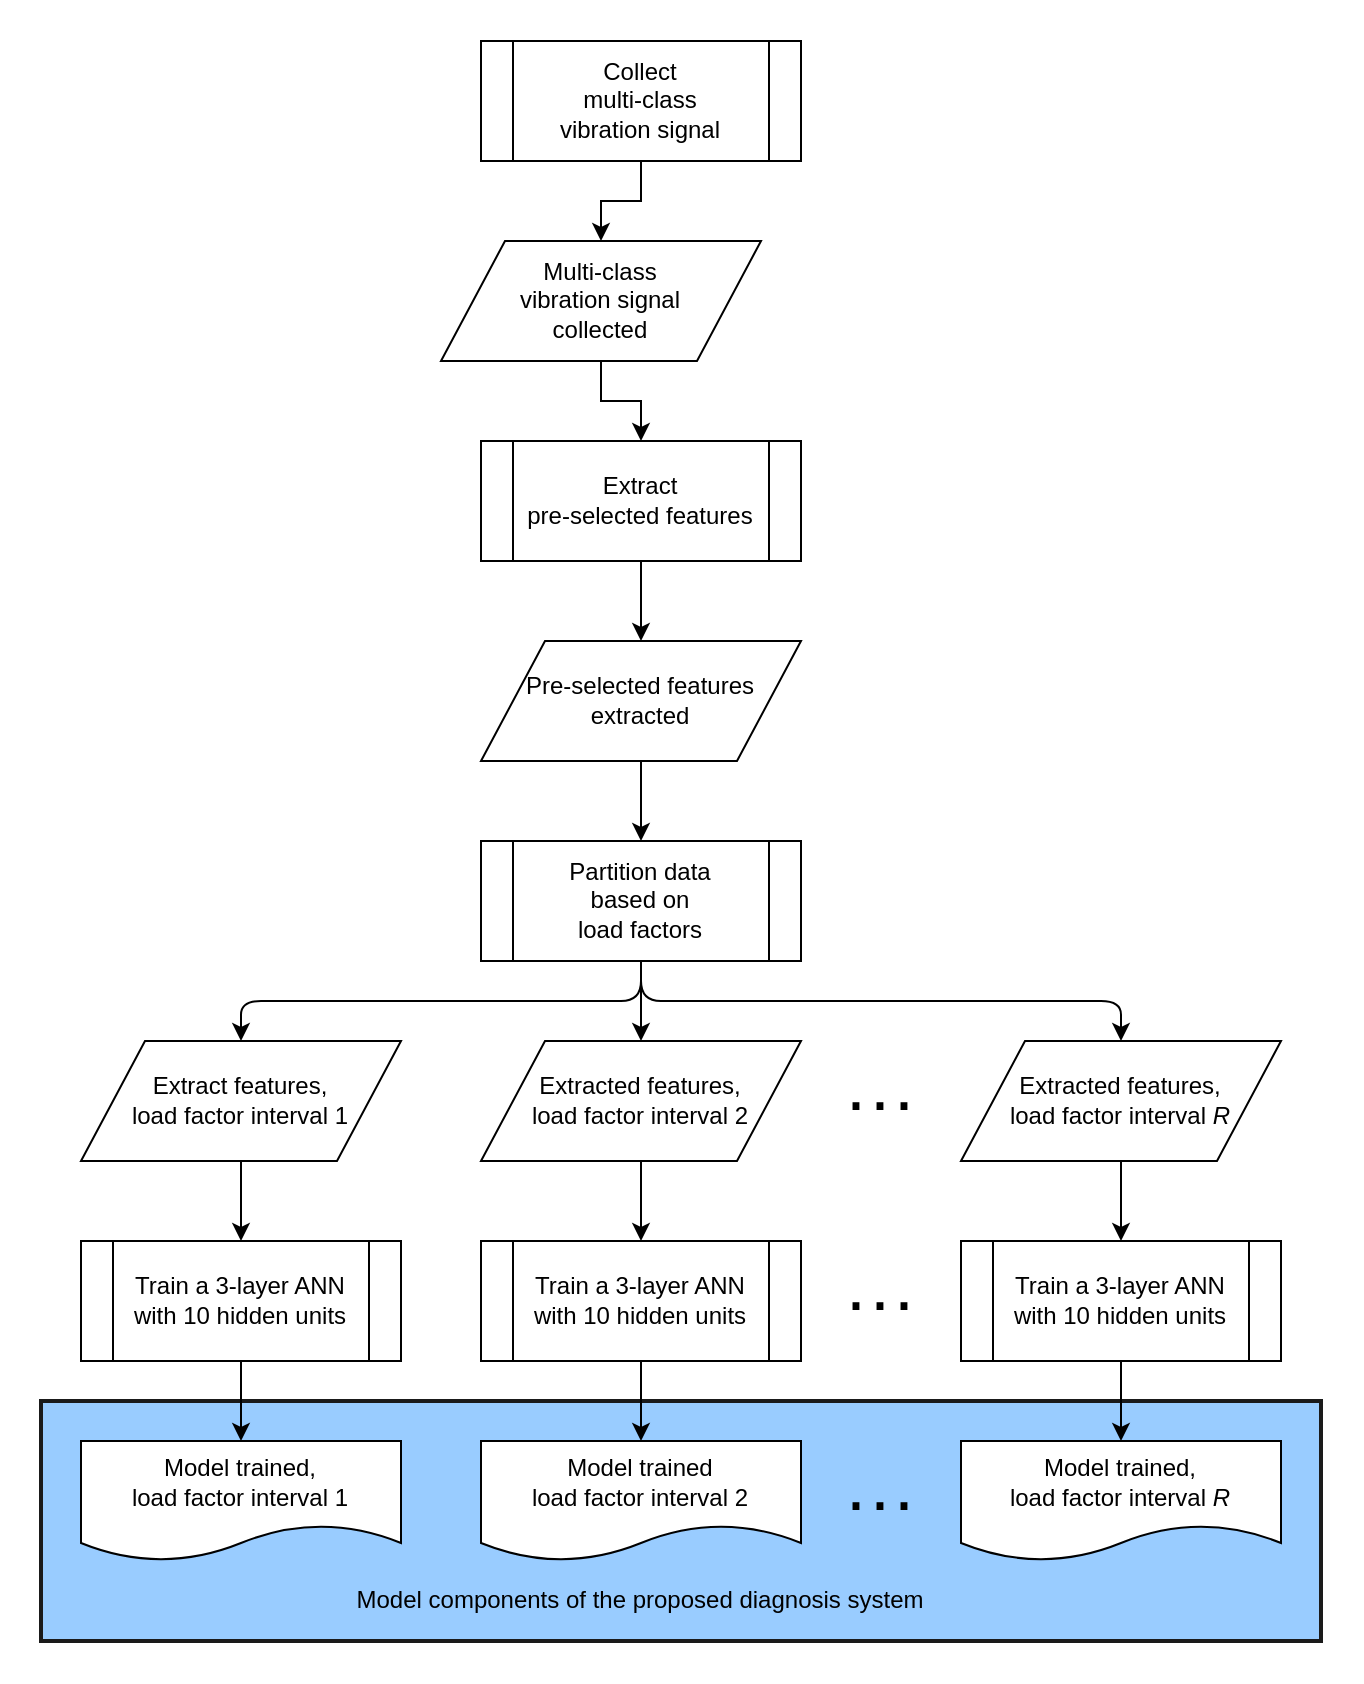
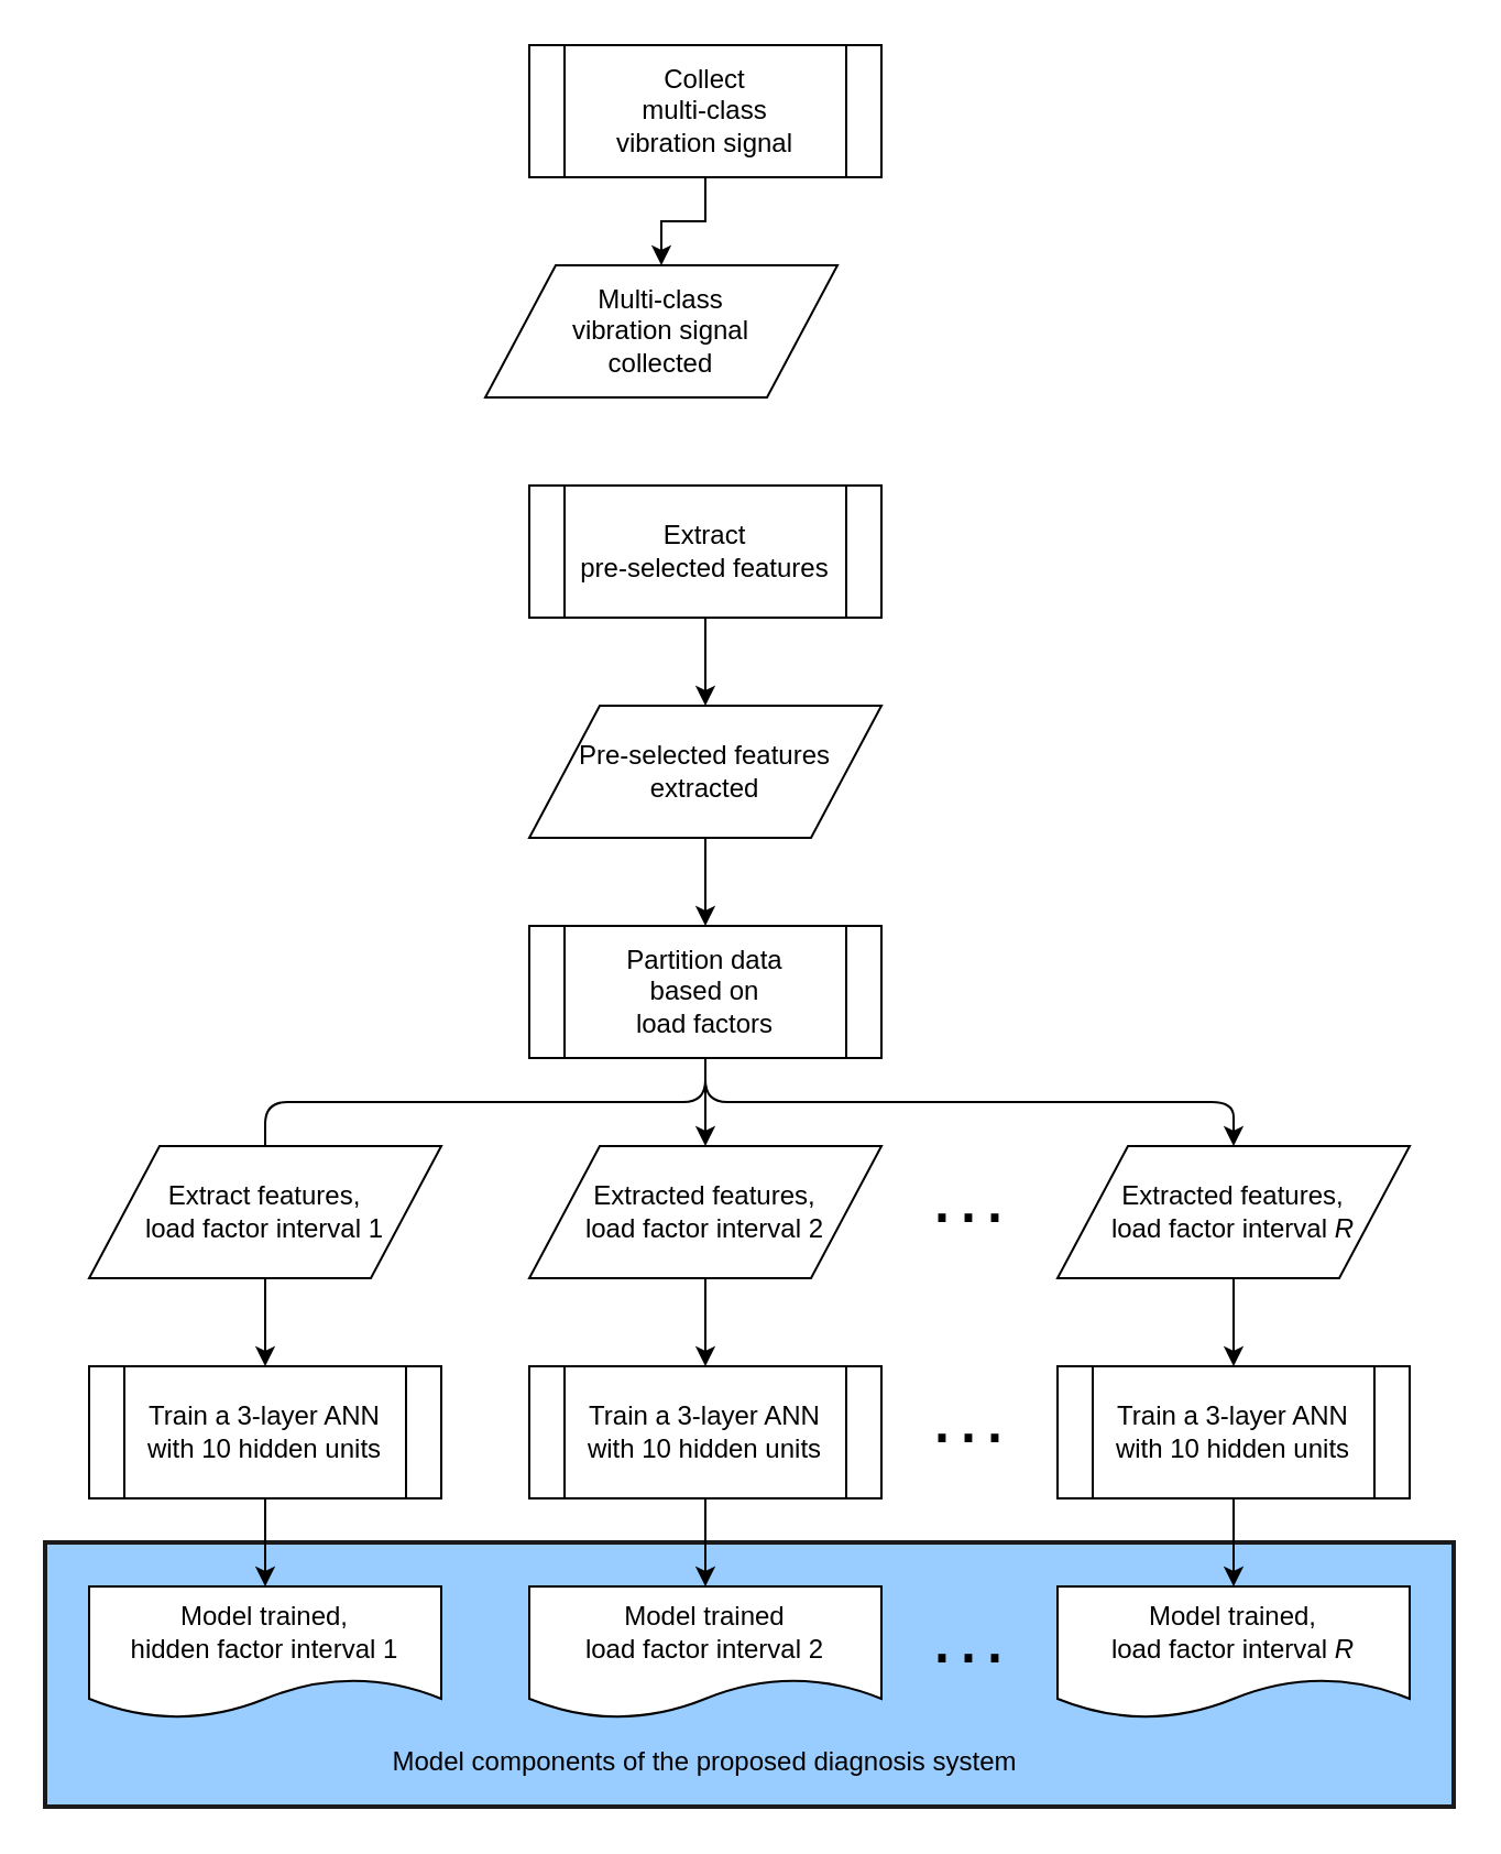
  <mxCell id="0" />
  <mxCell id="1" parent="0" />
  <mxCell id="2" value="" style="rounded=0;whiteSpace=wrap;html=1;labelBackgroundColor=none;strokeColor=#1A1A1A;strokeWidth=2;fillColor=#99CCFF;fontSize=18;fontColor=#000000;align=center;" parent="1" vertex="1"><mxGeometry x="20" y="700" width="640" height="120" as="geometry" /></mxCell>
  <mxCell id="3" value="" style="edgeStyle=orthogonalEdgeStyle;rounded=0;orthogonalLoop=1;jettySize=auto;html=1;" parent="1" source="4" target="6" edge="1"><mxGeometry relative="1" as="geometry" /></mxCell>
  <mxCell id="4" value="Collect&lt;br&gt;multi-class&lt;br&gt;vibration signal" style="shape=process;whiteSpace=wrap;html=1;backgroundOutline=1;" parent="1" vertex="1"><mxGeometry x="240" y="20" width="160" height="60" as="geometry" /></mxCell>
- <mxCell id="5" value="" style="edgeStyle=orthogonalEdgeStyle;rounded=0;orthogonalLoop=1;jettySize=auto;html=1;" parent="1" source="6" target="8" edge="1"><mxGeometry relative="1" as="geometry" /></mxCell>
  <mxCell id="6" value="Multi-class&lt;br&gt;vibration signal&lt;br&gt;collected" style="shape=parallelogram;perimeter=parallelogramPerimeter;whiteSpace=wrap;html=1;" parent="1" vertex="1"><mxGeometry x="220" y="120" width="160" height="60" as="geometry" /></mxCell>
  <mxCell id="7" value="" style="edgeStyle=orthogonalEdgeStyle;rounded=0;orthogonalLoop=1;jettySize=auto;html=1;" parent="1" source="8" target="10" edge="1"><mxGeometry relative="1" as="geometry" /></mxCell>
  <mxCell id="8" value="Extract&lt;br&gt;pre-selected features" style="shape=process;whiteSpace=wrap;html=1;backgroundOutline=1;" parent="1" vertex="1"><mxGeometry x="240" y="220" width="160" height="60" as="geometry" /></mxCell>
  <mxCell id="9" value="" style="edgeStyle=orthogonalEdgeStyle;rounded=0;orthogonalLoop=1;jettySize=auto;html=1;" parent="1" source="10" target="12" edge="1"><mxGeometry relative="1" as="geometry" /></mxCell>
  <mxCell id="10" value="Pre-selected features&lt;br&gt;extracted" style="shape=parallelogram;perimeter=parallelogramPerimeter;whiteSpace=wrap;html=1;" parent="1" vertex="1"><mxGeometry x="240" y="320" width="160" height="60" as="geometry" /></mxCell>
  <mxCell id="11" value="" style="edgeStyle=orthogonalEdgeStyle;rounded=0;orthogonalLoop=1;jettySize=auto;html=1;" parent="1" source="12" target="14" edge="1"><mxGeometry relative="1" as="geometry" /></mxCell>
  <mxCell id="12" value="Partition data&lt;br&gt;based on&lt;br&gt;load factors" style="shape=process;whiteSpace=wrap;html=1;backgroundOutline=1;" parent="1" vertex="1"><mxGeometry x="240" y="420" width="160" height="60" as="geometry" /></mxCell>
  <mxCell id="13" value="" style="edgeStyle=orthogonalEdgeStyle;rounded=0;orthogonalLoop=1;jettySize=auto;html=1;" parent="1" source="14" target="25" edge="1"><mxGeometry relative="1" as="geometry" /></mxCell>
  <mxCell id="14" value="Extracted features,&lt;br&gt;load factor interval 2" style="shape=parallelogram;perimeter=parallelogramPerimeter;whiteSpace=wrap;html=1;" parent="1" vertex="1"><mxGeometry x="240" y="520" width="160" height="60" as="geometry" /></mxCell>
  <mxCell id="15" value="" style="edgeStyle=orthogonalEdgeStyle;rounded=0;orthogonalLoop=1;jettySize=auto;html=1;" parent="1" source="16" target="23" edge="1"><mxGeometry relative="1" as="geometry" /></mxCell>
  <mxCell id="16" value="Extract features,&lt;br&gt;load factor interval 1" style="shape=parallelogram;perimeter=parallelogramPerimeter;whiteSpace=wrap;html=1;" parent="1" vertex="1"><mxGeometry x="40" y="520" width="160" height="60" as="geometry" /></mxCell>
  <mxCell id="17" value="&lt;font style=&quot;font-size: 36px&quot;&gt;···&lt;/font&gt;" style="text;html=1;strokeColor=none;fillColor=none;align=center;verticalAlign=middle;whiteSpace=wrap;rounded=0;" parent="1" vertex="1"><mxGeometry x="420" y="540" width="40" height="20" as="geometry" /></mxCell>
  <mxCell id="18" value="" style="edgeStyle=orthogonalEdgeStyle;rounded=0;orthogonalLoop=1;jettySize=auto;html=1;" parent="1" source="19" target="27" edge="1"><mxGeometry relative="1" as="geometry" /></mxCell>
  <mxCell id="19" value="Extracted features,&lt;br&gt;load factor interval&amp;nbsp;&lt;i&gt;R&lt;/i&gt;" style="shape=parallelogram;perimeter=parallelogramPerimeter;whiteSpace=wrap;html=1;" parent="1" vertex="1"><mxGeometry x="480" y="520" width="160" height="60" as="geometry" /></mxCell>
- <mxCell id="20" value="" style="endArrow=classic;html=1;exitX=0.5;exitY=1;exitDx=0;exitDy=0;entryX=0.5;entryY=0;entryDx=0;entryDy=0;" parent="1" source="12" target="16" edge="1"><mxGeometry width="50" height="50" relative="1" as="geometry"><mxPoint x="40" y="650" as="sourcePoint" /><mxPoint x="90" y="600" as="targetPoint" /><Array as="points"><mxPoint x="320" y="500" /><mxPoint x="120" y="500" /></Array></mxGeometry></mxCell>
+ <mxCell id="20" value="" style="endArrow=none;html=1;exitX=0.5;exitY=1;exitDx=0;exitDy=0;entryX=0.5;entryY=0;entryDx=0;entryDy=0;" parent="1" source="12" target="16" edge="1"><mxGeometry width="50" height="50" relative="1" as="geometry"><mxPoint x="40" y="650" as="sourcePoint" /><mxPoint x="90" y="600" as="targetPoint" /><Array as="points"><mxPoint x="320" y="500" /><mxPoint x="120" y="500" /></Array></mxGeometry></mxCell>
  <mxCell id="21" value="" style="endArrow=classic;html=1;exitX=0.5;exitY=1;exitDx=0;exitDy=0;entryX=0.5;entryY=0;entryDx=0;entryDy=0;" parent="1" source="12" target="19" edge="1"><mxGeometry width="50" height="50" relative="1" as="geometry"><mxPoint x="40" y="650" as="sourcePoint" /><mxPoint x="90" y="600" as="targetPoint" /><Array as="points"><mxPoint x="320" y="500" /><mxPoint x="560" y="500" /></Array></mxGeometry></mxCell>
  <mxCell id="22" value="" style="edgeStyle=orthogonalEdgeStyle;rounded=0;orthogonalLoop=1;jettySize=auto;html=1;" parent="1" source="23" target="29" edge="1"><mxGeometry relative="1" as="geometry" /></mxCell>
  <mxCell id="23" value="Train a 3-layer ANN&lt;br&gt;with 10 hidden units" style="shape=process;whiteSpace=wrap;html=1;backgroundOutline=1;fillColor=#FFFFFF;" parent="1" vertex="1"><mxGeometry x="40" y="620" width="160" height="60" as="geometry" /></mxCell>
  <mxCell id="24" value="" style="edgeStyle=orthogonalEdgeStyle;rounded=0;orthogonalLoop=1;jettySize=auto;html=1;" parent="1" source="25" target="30" edge="1"><mxGeometry relative="1" as="geometry" /></mxCell>
  <mxCell id="25" value="Train a 3-layer ANN&lt;br&gt;with 10 hidden units" style="shape=process;whiteSpace=wrap;html=1;backgroundOutline=1;fillColor=#FFFFFF;" parent="1" vertex="1"><mxGeometry x="240" y="620" width="160" height="60" as="geometry" /></mxCell>
  <mxCell id="26" value="" style="edgeStyle=orthogonalEdgeStyle;rounded=0;orthogonalLoop=1;jettySize=auto;html=1;" parent="1" source="27" target="31" edge="1"><mxGeometry relative="1" as="geometry" /></mxCell>
  <mxCell id="27" value="Train a 3-layer ANN&lt;br&gt;with 10 hidden units" style="shape=process;whiteSpace=wrap;html=1;backgroundOutline=1;fillColor=#FFFFFF;" parent="1" vertex="1"><mxGeometry x="480" y="620" width="160" height="60" as="geometry" /></mxCell>
  <mxCell id="28" value="&lt;font style=&quot;font-size: 36px&quot;&gt;···&lt;/font&gt;" style="text;html=1;strokeColor=none;fillColor=none;align=center;verticalAlign=middle;whiteSpace=wrap;rounded=0;" parent="1" vertex="1"><mxGeometry x="420" y="640" width="40" height="20" as="geometry" /></mxCell>
- <mxCell id="29" value="Model trained,&lt;br&gt;load factor interval 1" style="shape=document;whiteSpace=wrap;html=1;boundedLbl=1;" parent="1" vertex="1"><mxGeometry x="40" y="720" width="160" height="60" as="geometry" /></mxCell>
+ <mxCell id="29" value="Model trained,&lt;br&gt;hidden factor interval 1" style="shape=document;whiteSpace=wrap;html=1;boundedLbl=1;" parent="1" vertex="1"><mxGeometry x="40" y="720" width="160" height="60" as="geometry" /></mxCell>
  <mxCell id="30" value="Model trained&lt;br&gt;load factor interval 2" style="shape=document;whiteSpace=wrap;html=1;boundedLbl=1;" parent="1" vertex="1"><mxGeometry x="240" y="720" width="160" height="60" as="geometry" /></mxCell>
  <mxCell id="31" value="Model trained,&lt;br&gt;load factor interval&amp;nbsp;&lt;i&gt;R&lt;/i&gt;" style="shape=document;whiteSpace=wrap;html=1;boundedLbl=1;" parent="1" vertex="1"><mxGeometry x="480" y="720" width="160" height="60" as="geometry" /></mxCell>
  <mxCell id="32" value="&lt;font style=&quot;font-size: 36px&quot;&gt;···&lt;/font&gt;" style="text;html=1;strokeColor=none;fillColor=none;align=center;verticalAlign=middle;whiteSpace=wrap;rounded=0;" parent="1" vertex="1"><mxGeometry x="420" y="740" width="40" height="20" as="geometry" /></mxCell>
  <mxCell id="33" value="Model components of the proposed diagnosis system" style="text;html=1;strokeColor=none;fillColor=none;align=center;verticalAlign=middle;whiteSpace=wrap;rounded=0;" parent="1" vertex="1"><mxGeometry x="170" y="790" width="300" height="20" as="geometry" /></mxCell>
